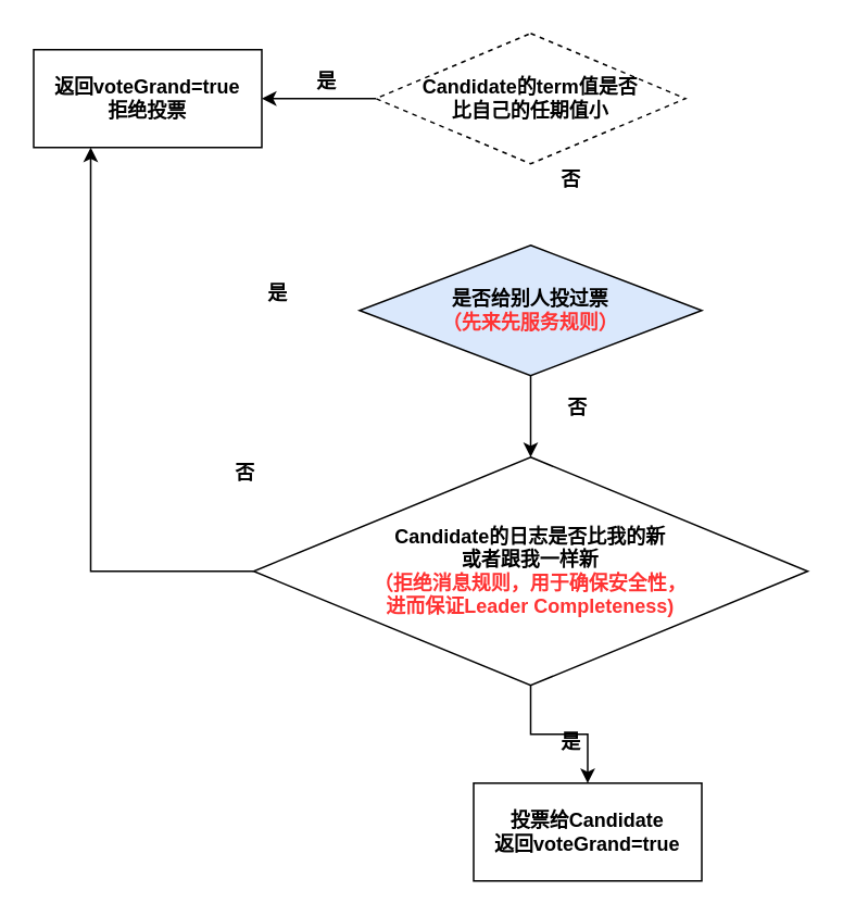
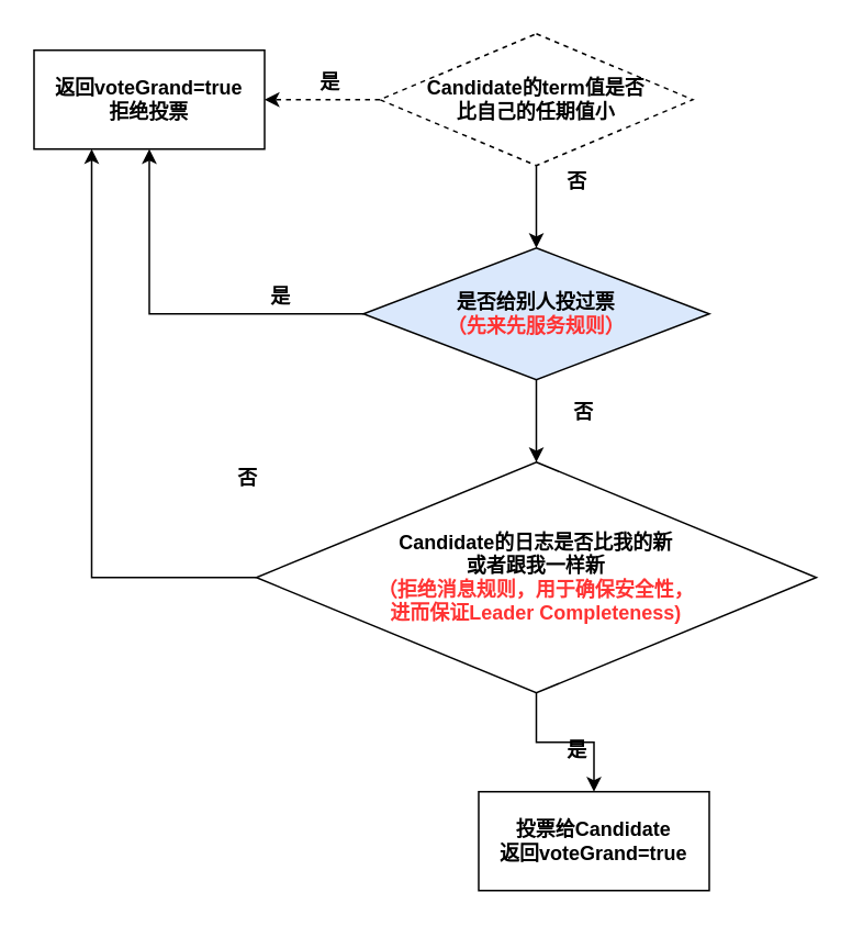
  <mxCell id="0" />
  <mxCell id="1" parent="0" />
- <mxCell id="2" style="edgeStyle=orthogonalEdgeStyle;rounded=0;orthogonalLoop=1;jettySize=auto;html=1;exitX=0;exitY=0.5;exitDx=0;exitDy=0;" parent="1" source="4" target="5" edge="1"><mxGeometry relative="1" as="geometry" /></mxCell>
+ <mxCell id="2" style="edgeStyle=orthogonalEdgeStyle;rounded=0;orthogonalLoop=1;jettySize=auto;html=1;exitX=0;exitY=0.5;exitDx=0;exitDy=0;dashed=1;" parent="1" source="4" target="5" edge="1"><mxGeometry relative="1" as="geometry" /></mxCell>
+ <mxCell id="3" style="edgeStyle=orthogonalEdgeStyle;rounded=0;orthogonalLoop=1;jettySize=auto;html=1;exitX=0.5;exitY=1;exitDx=0;exitDy=0;entryX=0.5;entryY=0;entryDx=0;entryDy=0;" parent="1" source="4" target="11" edge="1"><mxGeometry relative="1" as="geometry" /></mxCell>
  <mxCell id="4" value="&lt;b&gt;Candidate的term值是否&lt;br&gt;比自己的任期值小&lt;/b&gt;" style="rhombus;whiteSpace=wrap;html=1;dashed=1;" parent="1" vertex="1"><mxGeometry x="230" y="20" width="190" height="80" as="geometry" /></mxCell>
  <mxCell id="5" value="&lt;b&gt;返回voteGrand=true&lt;br&gt;拒绝投票&lt;br&gt;&lt;/b&gt;" style="rounded=0;whiteSpace=wrap;html=1;" parent="1" vertex="1"><mxGeometry x="20" y="30" width="140" height="60" as="geometry" /></mxCell>
  <mxCell id="6" value="&lt;b&gt;是&lt;/b&gt;" style="text;html=1;strokeColor=none;fillColor=none;align=center;verticalAlign=middle;whiteSpace=wrap;rounded=0;" parent="1" vertex="1"><mxGeometry x="180" y="40" width="40" height="20" as="geometry" /></mxCell>
  <mxCell id="7" value="&lt;b&gt;投票给Candidate&lt;br&gt;返回voteGrand=true&lt;/b&gt;" style="rounded=0;whiteSpace=wrap;html=1;" parent="1" vertex="1"><mxGeometry x="290" y="480" width="140" height="60" as="geometry" /></mxCell>
  <mxCell id="8" value="&lt;b&gt;否&lt;/b&gt;" style="text;html=1;strokeColor=none;fillColor=none;align=center;verticalAlign=middle;whiteSpace=wrap;rounded=0;" parent="1" vertex="1"><mxGeometry x="330" y="100" width="40" height="20" as="geometry" /></mxCell>
+ <mxCell id="9" style="edgeStyle=orthogonalEdgeStyle;rounded=0;orthogonalLoop=1;jettySize=auto;html=1;exitX=0;exitY=0.5;exitDx=0;exitDy=0;entryX=0.5;entryY=1;entryDx=0;entryDy=0;" parent="1" source="11" target="5" edge="1"><mxGeometry relative="1" as="geometry" /></mxCell>
  <mxCell id="10" style="edgeStyle=orthogonalEdgeStyle;rounded=0;orthogonalLoop=1;jettySize=auto;html=1;exitX=0.5;exitY=1;exitDx=0;exitDy=0;" parent="1" source="11" target="15" edge="1"><mxGeometry relative="1" as="geometry" /></mxCell>
  <mxCell id="11" value="&lt;b&gt;是否给别人投过票&lt;br&gt;&lt;font color=&quot;#ff3333&quot;&gt;（先来先服务规则）&lt;/font&gt;&lt;/b&gt;" style="rhombus;whiteSpace=wrap;html=1;fillColor=#dae8fc;" parent="1" vertex="1"><mxGeometry x="220" y="150" width="210" height="80" as="geometry" /></mxCell>
  <mxCell id="12" value="&lt;b&gt;是&lt;/b&gt;" style="text;html=1;strokeColor=none;fillColor=none;align=center;verticalAlign=middle;whiteSpace=wrap;rounded=0;" parent="1" vertex="1"><mxGeometry x="150" y="170" width="40" height="20" as="geometry" /></mxCell>
  <mxCell id="13" style="edgeStyle=orthogonalEdgeStyle;rounded=0;orthogonalLoop=1;jettySize=auto;html=1;exitX=0;exitY=0.5;exitDx=0;exitDy=0;entryX=0.25;entryY=1;entryDx=0;entryDy=0;" parent="1" source="15" target="5" edge="1"><mxGeometry relative="1" as="geometry" /></mxCell>
  <mxCell id="14" style="edgeStyle=orthogonalEdgeStyle;rounded=0;orthogonalLoop=1;jettySize=auto;html=1;exitX=0.5;exitY=1;exitDx=0;exitDy=0;" parent="1" source="15" target="7" edge="1"><mxGeometry relative="1" as="geometry" /></mxCell>
  <mxCell id="15" value="&lt;b&gt;Candidate的日志是否比我的新&lt;br&gt;或者跟我一样新&lt;br&gt;&lt;font color=&quot;#ff3333&quot;&gt;（拒绝消息规则，用于确保安全性，&lt;br&gt;进而保证Leader Completeness)&lt;/font&gt;&lt;br&gt;&lt;/b&gt;" style="rhombus;whiteSpace=wrap;html=1;" parent="1" vertex="1"><mxGeometry x="155" y="280" width="340" height="140" as="geometry" /></mxCell>
  <mxCell id="16" value="&lt;b&gt;否&lt;/b&gt;" style="text;html=1;strokeColor=none;fillColor=none;align=center;verticalAlign=middle;whiteSpace=wrap;rounded=0;" parent="1" vertex="1"><mxGeometry x="334" y="240" width="40" height="20" as="geometry" /></mxCell>
  <mxCell id="17" value="&lt;b&gt;否&lt;/b&gt;" style="text;html=1;strokeColor=none;fillColor=none;align=center;verticalAlign=middle;whiteSpace=wrap;rounded=0;" parent="1" vertex="1"><mxGeometry x="130" y="280" width="40" height="20" as="geometry" /></mxCell>
  <mxCell id="18" value="&lt;b&gt;是&lt;/b&gt;" style="text;html=1;strokeColor=none;fillColor=none;align=center;verticalAlign=middle;whiteSpace=wrap;rounded=0;" parent="1" vertex="1"><mxGeometry x="330" y="444.5" width="40" height="20" as="geometry" /></mxCell>
